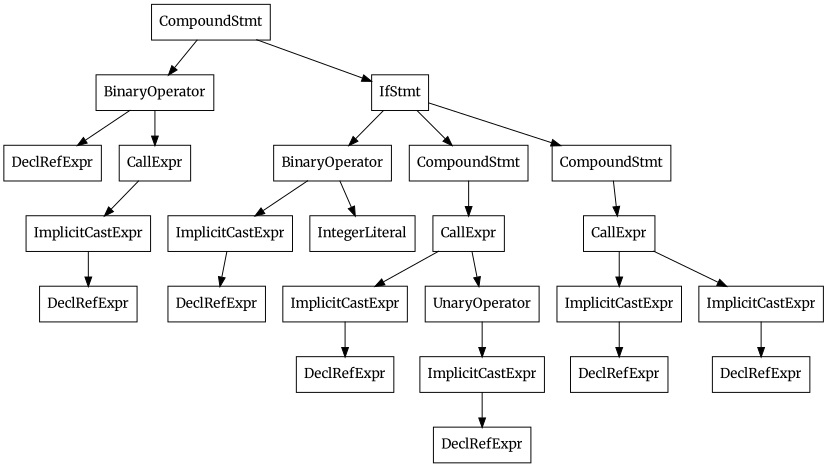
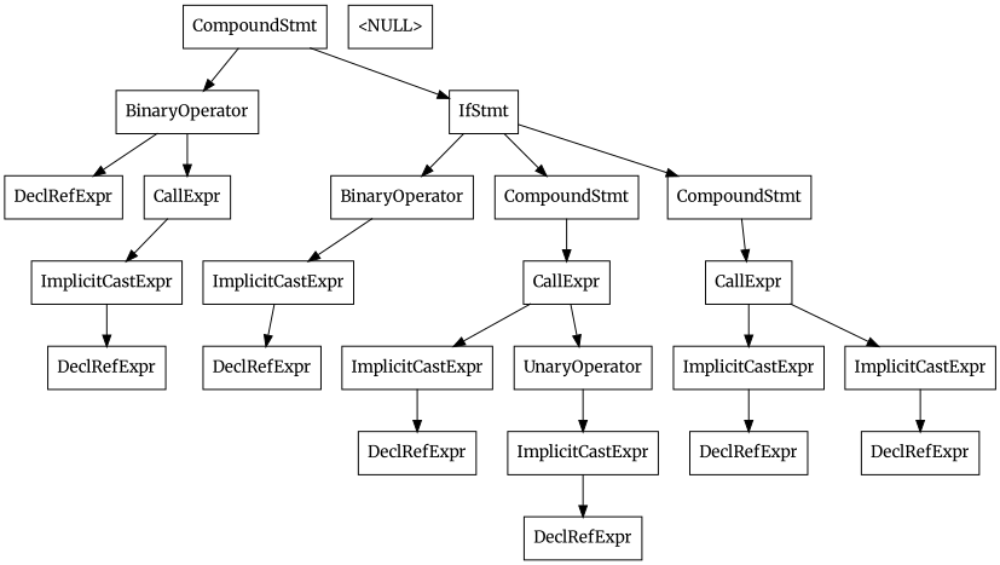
  digraph {
    fontname=Merriweather
    node [fontname=Merriweather shape=record]
    edge [fontname=Merriweather]
    n1 [label="{CompoundStmt}"]
    n2 [label="{BinaryOperator}"]
    n3 [label="{IfStmt}"]
    n4 [label="{DeclRefExpr}"]
    n5 [label="{CallExpr}"]
    n6 [label="{BinaryOperator}"]
    n7 [label="{CompoundStmt}"]
    n8 [label="{CompoundStmt}"]
    n9 [label="{ImplicitCastExpr}"]
    n10 [label="{ImplicitCastExpr}"]
-   n11 [label="{IntegerLiteral}"]
    n12 [label="{CallExpr}"]
    n13 [label="{CallExpr}"]
    n14 [label="{DeclRefExpr}"]
    n15 [label="{DeclRefExpr}"]
    n16 [label="{ImplicitCastExpr}"]
    n17 [label="{UnaryOperator}"]
    n18 [label="{ImplicitCastExpr}"]
    n19 [label="{ImplicitCastExpr}"]
+   n20 [label="{\<NULL\>}"]
    n21 [label="{DeclRefExpr}"]
    n22 [label="{ImplicitCastExpr}"]
    n23 [label="{DeclRefExpr}"]
    n24 [label="{DeclRefExpr}"]
    n25 [label="{DeclRefExpr}"]
    n1 -> n2
    n1 -> n3
    n2 -> n4
    n2 -> n5
    n3 -> n6
    n3 -> n7
    n3 -> n8
    n5 -> n9
    n6 -> n10
-   n6 -> n11
    n7 -> n12
    n8 -> n13
    n9 -> n14
    n10 -> n15
    n12 -> n16
    n12 -> n17
    n13 -> n18
    n13 -> n19
    n16 -> n21
    n17 -> n22
    n18 -> n24
    n19 -> n25
    n22 -> n23
  }
